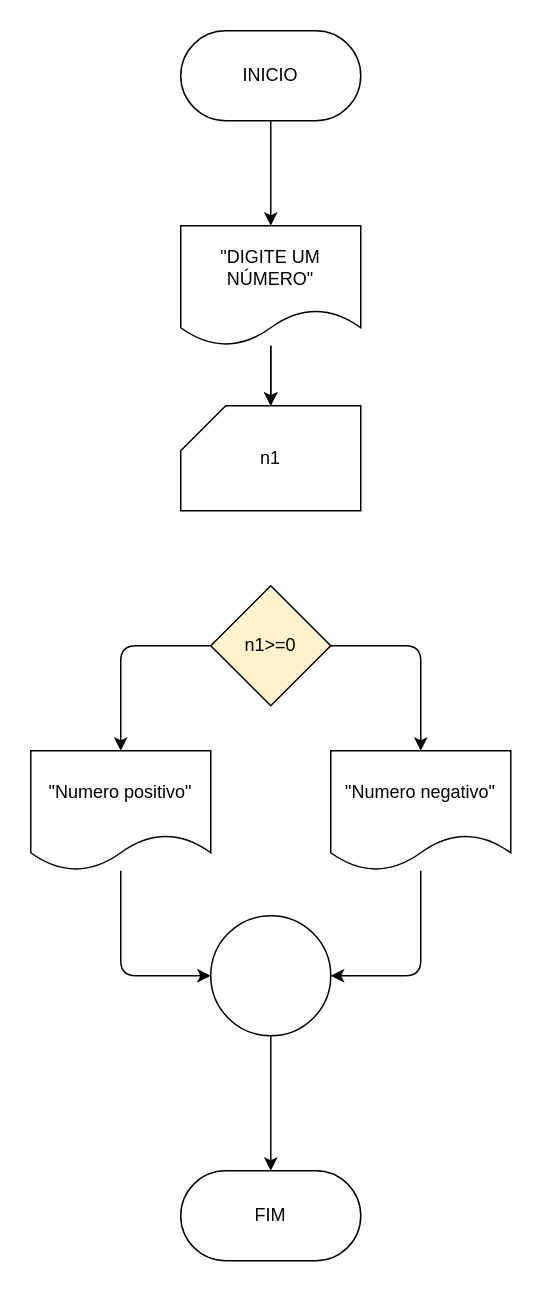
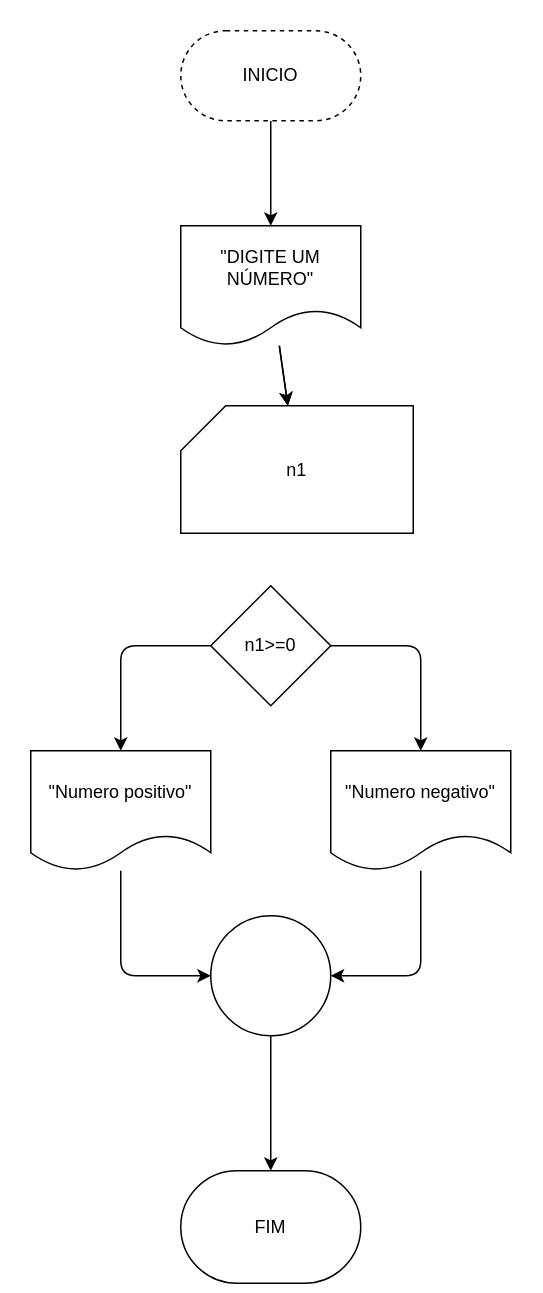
  <mxCell id="0" />
  <mxCell id="1" parent="0" />
  <mxCell id="2" value="" style="edgeStyle=none;html=1;" edge="1" parent="1" source="3" target="6"><mxGeometry relative="1" as="geometry" /></mxCell>
- <mxCell id="3" value="INICIO" style="rounded=1;whiteSpace=wrap;html=1;arcSize=50;" vertex="1" parent="1"><mxGeometry x="120" y="20" width="120" height="60" as="geometry" /></mxCell>
+ <mxCell id="3" value="INICIO" style="rounded=1;whiteSpace=wrap;html=1;arcSize=50;dashed=1;" vertex="1" parent="1"><mxGeometry x="120" y="20" width="120" height="60" as="geometry" /></mxCell>
  <mxCell id="4" value="" style="edgeStyle=none;html=1;" edge="1" parent="1" source="6" target="7"><mxGeometry relative="1" as="geometry" /></mxCell>
  <mxCell id="5" value="" style="edgeStyle=none;html=1;" edge="1" parent="1" source="6" target="7"><mxGeometry relative="1" as="geometry" /></mxCell>
  <mxCell id="6" value="&quot;DIGITE UM NÚMERO&quot;" style="shape=document;whiteSpace=wrap;html=1;boundedLbl=1;" vertex="1" parent="1"><mxGeometry x="120" y="150" width="120" height="80" as="geometry" /></mxCell>
- <mxCell id="7" value="n1" style="shape=card;whiteSpace=wrap;html=1;" vertex="1" parent="1"><mxGeometry x="120" y="270" width="120" height="70" as="geometry" /></mxCell>
+ <mxCell id="7" value="n1" style="shape=card;whiteSpace=wrap;html=1;" vertex="1" parent="1"><mxGeometry x="120" y="270" width="155" height="85" as="geometry" /></mxCell>
  <mxCell id="8" style="edgeStyle=none;html=1;entryX=0.5;entryY=0;entryDx=0;entryDy=0;" edge="1" parent="1" source="10" target="12"><mxGeometry relative="1" as="geometry"><mxPoint x="80" y="490" as="targetPoint" /><Array as="points"><mxPoint x="80" y="430" /></Array></mxGeometry></mxCell>
  <mxCell id="9" style="edgeStyle=none;html=1;entryX=0.5;entryY=0;entryDx=0;entryDy=0;" edge="1" parent="1" source="10" target="14"><mxGeometry relative="1" as="geometry"><mxPoint x="280" y="490" as="targetPoint" /><Array as="points"><mxPoint x="280" y="430" /></Array></mxGeometry></mxCell>
- <mxCell id="10" value="n1&amp;gt;=0" style="rhombus;whiteSpace=wrap;html=1;fillColor=#fff2cc;" vertex="1" parent="1"><mxGeometry x="140" y="390" width="80" height="80" as="geometry" /></mxCell>
+ <mxCell id="10" value="n1&amp;gt;=0" style="rhombus;whiteSpace=wrap;html=1;" vertex="1" parent="1"><mxGeometry x="140" y="390" width="80" height="80" as="geometry" /></mxCell>
  <mxCell id="11" style="edgeStyle=none;html=1;entryX=0;entryY=0.5;entryDx=0;entryDy=0;" edge="1" parent="1" source="12" target="16"><mxGeometry relative="1" as="geometry"><Array as="points"><mxPoint x="80" y="650" /></Array></mxGeometry></mxCell>
  <mxCell id="12" value="&quot;Numero positivo&quot;" style="shape=document;whiteSpace=wrap;html=1;boundedLbl=1;" vertex="1" parent="1"><mxGeometry x="20" y="500" width="120" height="80" as="geometry" /></mxCell>
  <mxCell id="13" value="" style="edgeStyle=none;html=1;entryX=1;entryY=0.5;entryDx=0;entryDy=0;" edge="1" parent="1" source="14" target="16"><mxGeometry relative="1" as="geometry"><mxPoint x="280" y="670" as="targetPoint" /><Array as="points"><mxPoint x="280" y="650" /></Array></mxGeometry></mxCell>
  <mxCell id="14" value="&quot;Numero negativo&quot;" style="shape=document;whiteSpace=wrap;html=1;boundedLbl=1;" vertex="1" parent="1"><mxGeometry x="220" y="500" width="120" height="80" as="geometry" /></mxCell>
  <mxCell id="15" value="" style="edgeStyle=none;html=1;entryX=0.5;entryY=0;entryDx=0;entryDy=0;" edge="1" parent="1" source="16" target="17"><mxGeometry relative="1" as="geometry"><mxPoint x="180" y="780" as="targetPoint" /></mxGeometry></mxCell>
  <mxCell id="16" value="" style="ellipse;whiteSpace=wrap;html=1;aspect=fixed;" vertex="1" parent="1"><mxGeometry x="140" y="610" width="80" height="80" as="geometry" /></mxCell>
- <mxCell id="17" value="FIM" style="rounded=1;whiteSpace=wrap;html=1;arcSize=50;" vertex="1" parent="1"><mxGeometry x="120" y="780" width="120" height="60" as="geometry" /></mxCell>
+ <mxCell id="17" value="FIM" style="rounded=1;whiteSpace=wrap;html=1;arcSize=50;" vertex="1" parent="1"><mxGeometry x="120" y="780" width="120" height="75" as="geometry" /></mxCell>
